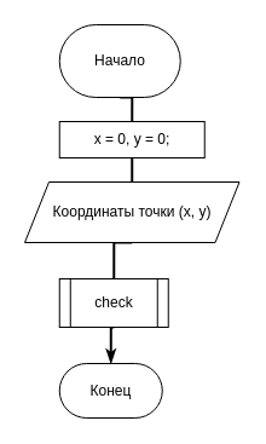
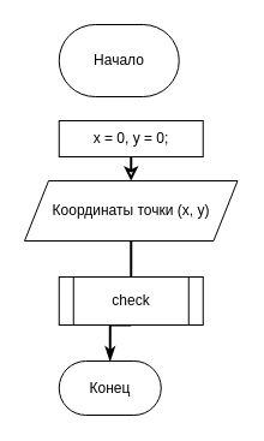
  <mxCell id="0" />
  <mxCell id="1" parent="0" />
- <mxCell id="2" style="edgeStyle=orthogonalEdgeStyle;rounded=0;orthogonalLoop=1;jettySize=auto;html=1;exitX=0.5;exitY=1;exitDx=0;exitDy=0;entryX=0.5;entryY=0;entryDx=0;entryDy=0;strokeWidth=2;endArrow=none;endFill=0;" parent="1" source="3" target="8" edge="1"><mxGeometry relative="1" as="geometry" /></mxCell>
  <mxCell id="3" value="Начало" style="rounded=1;whiteSpace=wrap;html=1;arcSize=50;" parent="1" vertex="1"><mxGeometry x="48.75" y="20" width="100" height="60" as="geometry" /></mxCell>
  <mxCell id="4" value="Конец" style="rounded=1;whiteSpace=wrap;html=1;arcSize=50;" parent="1" vertex="1"><mxGeometry x="48.75" y="300" width="85" height="45" as="geometry" /></mxCell>
  <mxCell id="5" style="edgeStyle=orthogonalEdgeStyle;rounded=0;orthogonalLoop=1;jettySize=auto;html=1;exitX=0.5;exitY=1;exitDx=0;exitDy=0;entryX=0.5;entryY=0;entryDx=0;entryDy=0;strokeWidth=2;endArrow=none;endFill=0;" parent="1" source="6" target="10" edge="1"><mxGeometry relative="1" as="geometry"><mxPoint x="108.75" y="250" as="targetPoint" /></mxGeometry></mxCell>
  <mxCell id="6" value="Координаты точки (x, y)" style="shape=parallelogram;perimeter=parallelogramPerimeter;whiteSpace=wrap;html=1;fixedSize=1;" parent="1" vertex="1"><mxGeometry x="20" y="150" width="177.51" height="50" as="geometry" /></mxCell>
- <mxCell id="7" style="edgeStyle=orthogonalEdgeStyle;rounded=0;orthogonalLoop=1;jettySize=auto;html=1;exitX=0.5;exitY=1;exitDx=0;exitDy=0;entryX=0.5;entryY=0;entryDx=0;entryDy=0;strokeWidth=2;endArrow=none;endFill=0;" parent="1" source="8" target="6" edge="1"><mxGeometry relative="1" as="geometry" /></mxCell>
+ <mxCell id="7" style="edgeStyle=orthogonalEdgeStyle;rounded=0;orthogonalLoop=1;jettySize=auto;html=1;exitX=0.5;exitY=1;exitDx=0;exitDy=0;entryX=0.5;entryY=0;entryDx=0;entryDy=0;strokeWidth=2;endArrow=classic;endFill=0;" parent="1" source="8" target="6" edge="1"><mxGeometry relative="1" as="geometry" /></mxCell>
  <mxCell id="8" value="x = 0, y = 0;" style="rounded=0;whiteSpace=wrap;html=1;" parent="1" vertex="1"><mxGeometry x="48.75" y="100" width="120" height="30" as="geometry" /></mxCell>
  <mxCell id="9" style="edgeStyle=orthogonalEdgeStyle;rounded=0;orthogonalLoop=1;jettySize=auto;html=1;exitX=0.5;exitY=1;exitDx=0;exitDy=0;entryX=0.5;entryY=0;entryDx=0;entryDy=0;strokeWidth=2;endArrow=classicThin;endFill=1;" parent="1" source="10" target="4" edge="1"><mxGeometry relative="1" as="geometry"><mxPoint x="108.745" y="280" as="sourcePoint" /></mxGeometry></mxCell>
- <mxCell id="10" value="check" style="shape=process;whiteSpace=wrap;html=1;backgroundOutline=1;" vertex="1" parent="1"><mxGeometry x="48.75" y="230" width="90" height="40" as="geometry" /></mxCell>
+ <mxCell id="10" value="check" style="shape=process;whiteSpace=wrap;html=1;backgroundOutline=1;" vertex="1" parent="1"><mxGeometry x="48.75" y="230" width="120" height="40" as="geometry" /></mxCell>
